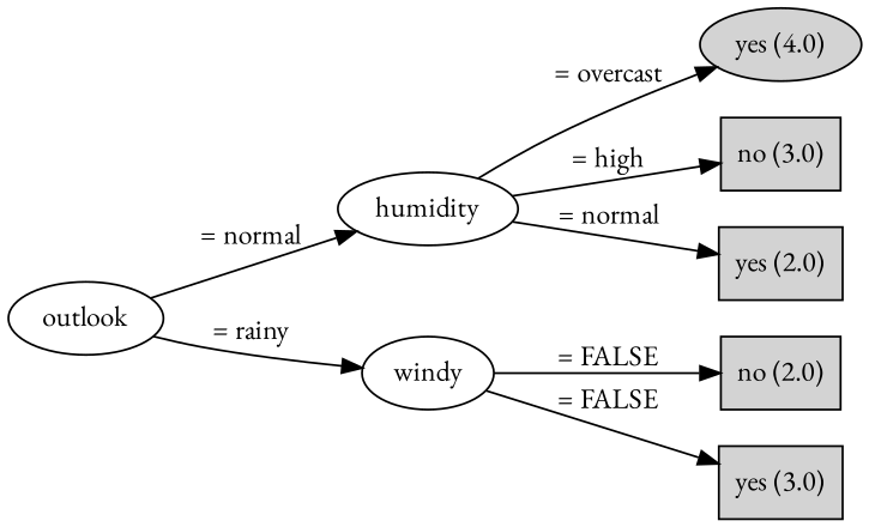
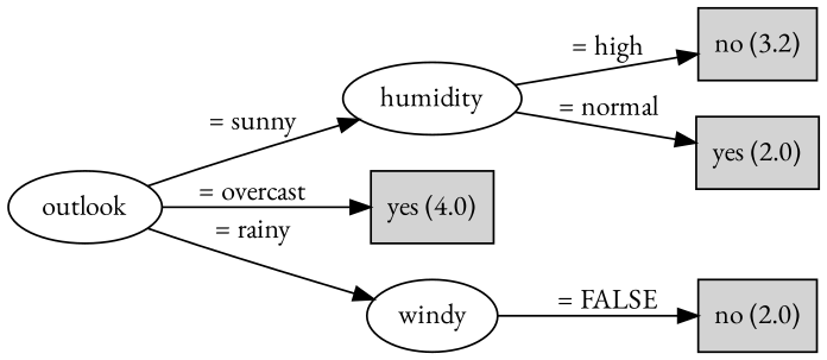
  digraph {
    fontname="EB Garamond"
    rankdir=LR
    node [fontname="EB Garamond" shape=box style=filled]
    edge [fontname="EB Garamond"]
    n1 [label=outlook shape="" style=""]
    n2 [label=humidity shape="" style=""]
-   n3 [label="yes (4.0)" shape=ellipse]
+   n3 [label="yes (4.0)"]
    n4 [label=windy shape="" style=""]
-   n5 [label="no (3.0)"]
+   n5 [label="no (3.2)"]
    n6 [label="yes (2.0)"]
    n7 [label="no (2.0)"]
-   n8 [label="yes (3.0)"]
-   n1 -> n2 [label="= normal"]
-   n2 -> n3 [label="= overcast"]
+   n1 -> n2 [label="= sunny"]
+   n1 -> n3 [label="= overcast"]
    n1 -> n4 [label="= rainy"]
    n2 -> n5 [label="= high"]
    n2 -> n6 [label="= normal"]
    n4 -> n7 [label="= FALSE"]
-   n4 -> n8 [label="= FALSE"]
  }
